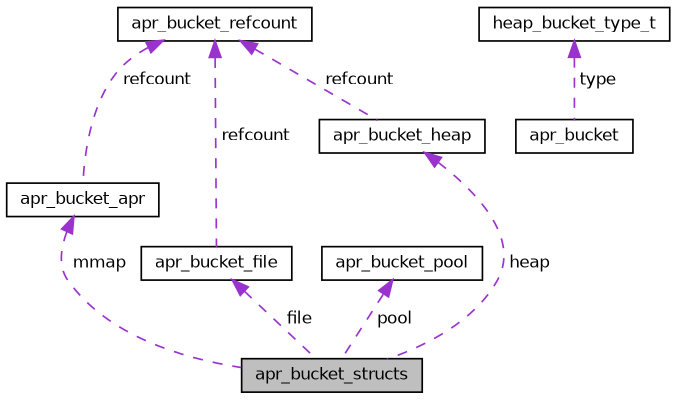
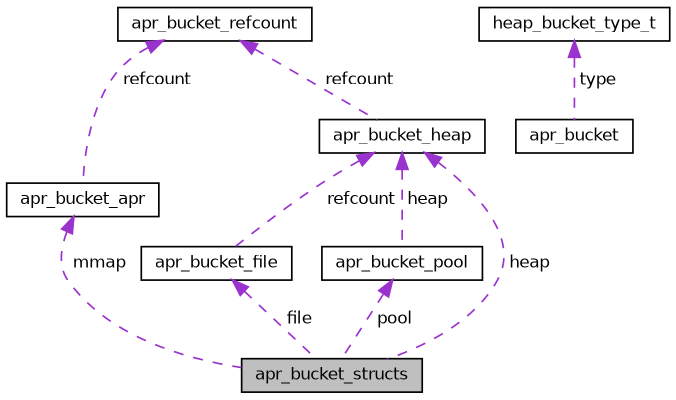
  digraph {
    node [color=black fillcolor=white fontname=Helvetica fontsize=10 shape=record style=filled]
    edge [color=darkorchid3 dir=back fontname=Helvetica fontsize=10 labelfontname=Helvetica labelfontsize=10 style=dashed]
    n1 [fillcolor=grey75 fontcolor=black height=0.2 label=apr_bucket_structs width=0.4]
    n2 [height=0.2 label=apr_bucket_file width=0.4]
    n3 [height=0.2 label=apr_bucket_refcount width=0.4]
    n4 [height=0.2 label=apr_bucket_apr width=0.4]
    n5 [height=0.2 label=apr_bucket_heap width=0.4]
    n6 [height=0.2 label=apr_bucket_pool width=0.4]
    n7 [height=0.2 label=apr_bucket width=0.4]
    n8 [height=0.2 label=heap_bucket_type_t width=0.4]
    n2 -> n1 [label=" file"]
-   n3 -> n2 [label=" refcount"]
+   n5 -> n2 [label=" refcount"]
    n3 -> n4 [label=" refcount"]
    n3 -> n5 [label=" refcount"]
    n4 -> n1 [label=" mmap"]
    n5 -> n1 [label=" heap"]
+   n5 -> n6 [label=" heap"]
    n6 -> n1 [label=" pool"]
    n8 -> n7 [label=" type"]
  }
